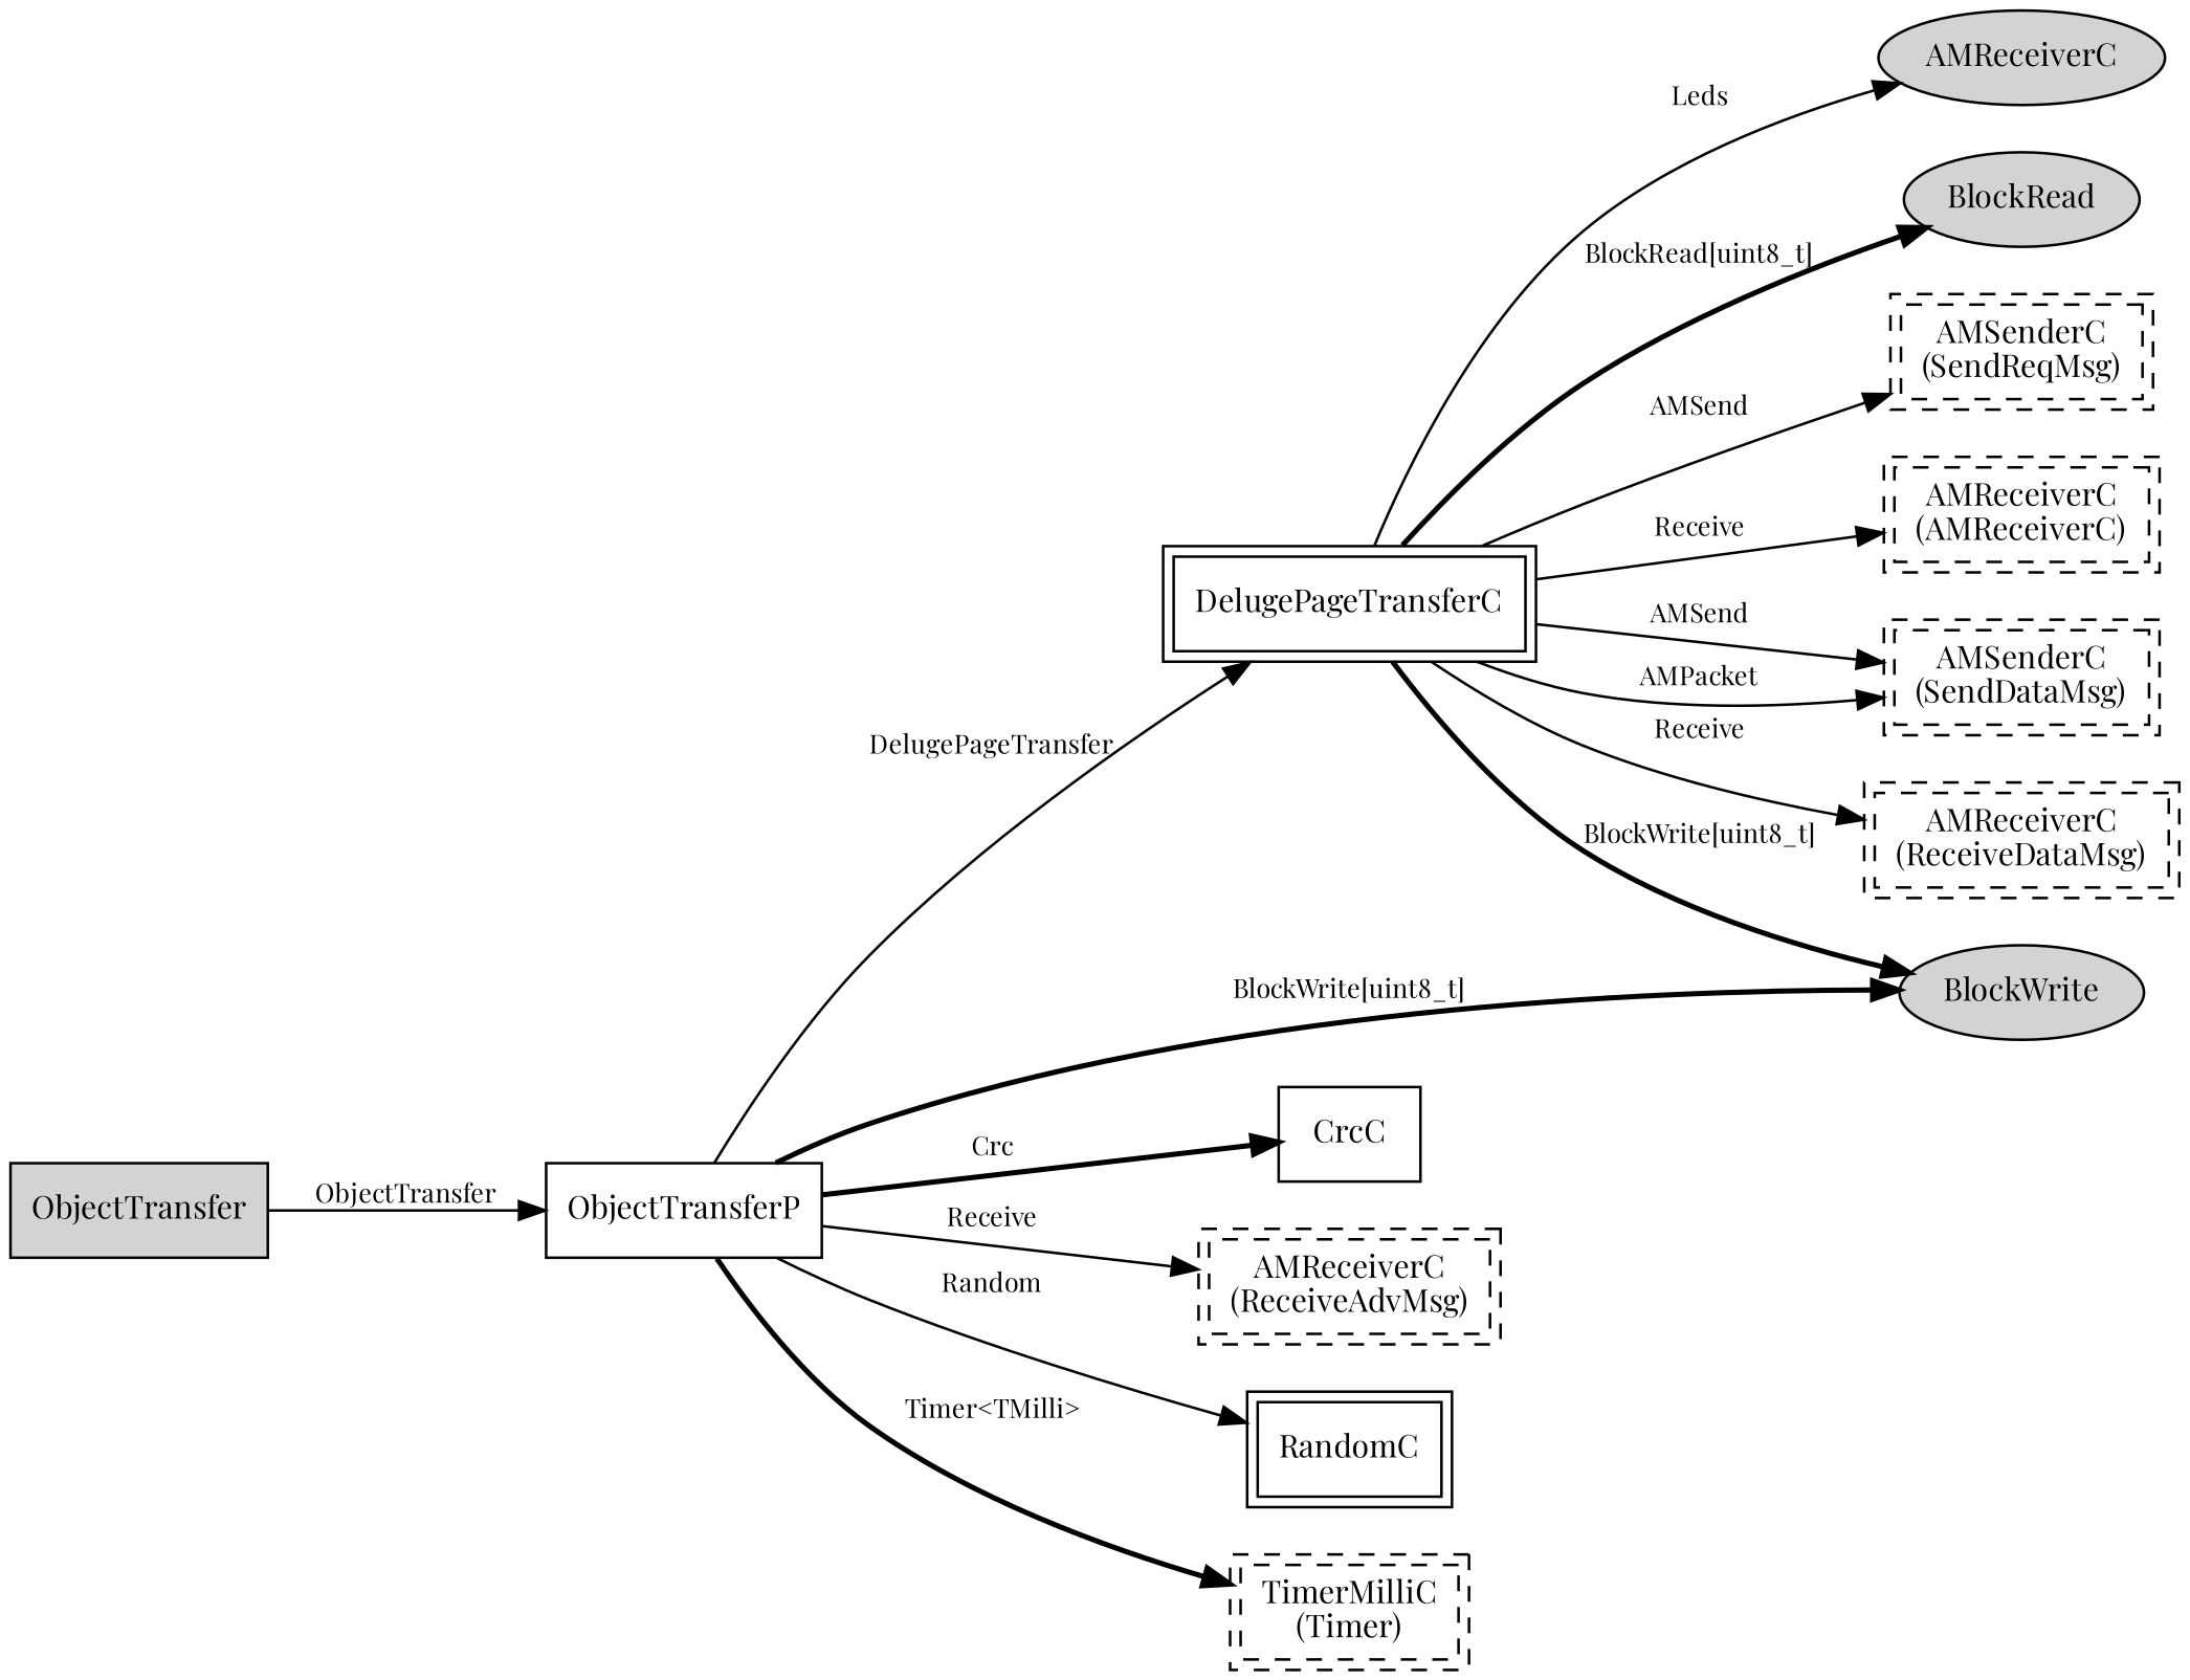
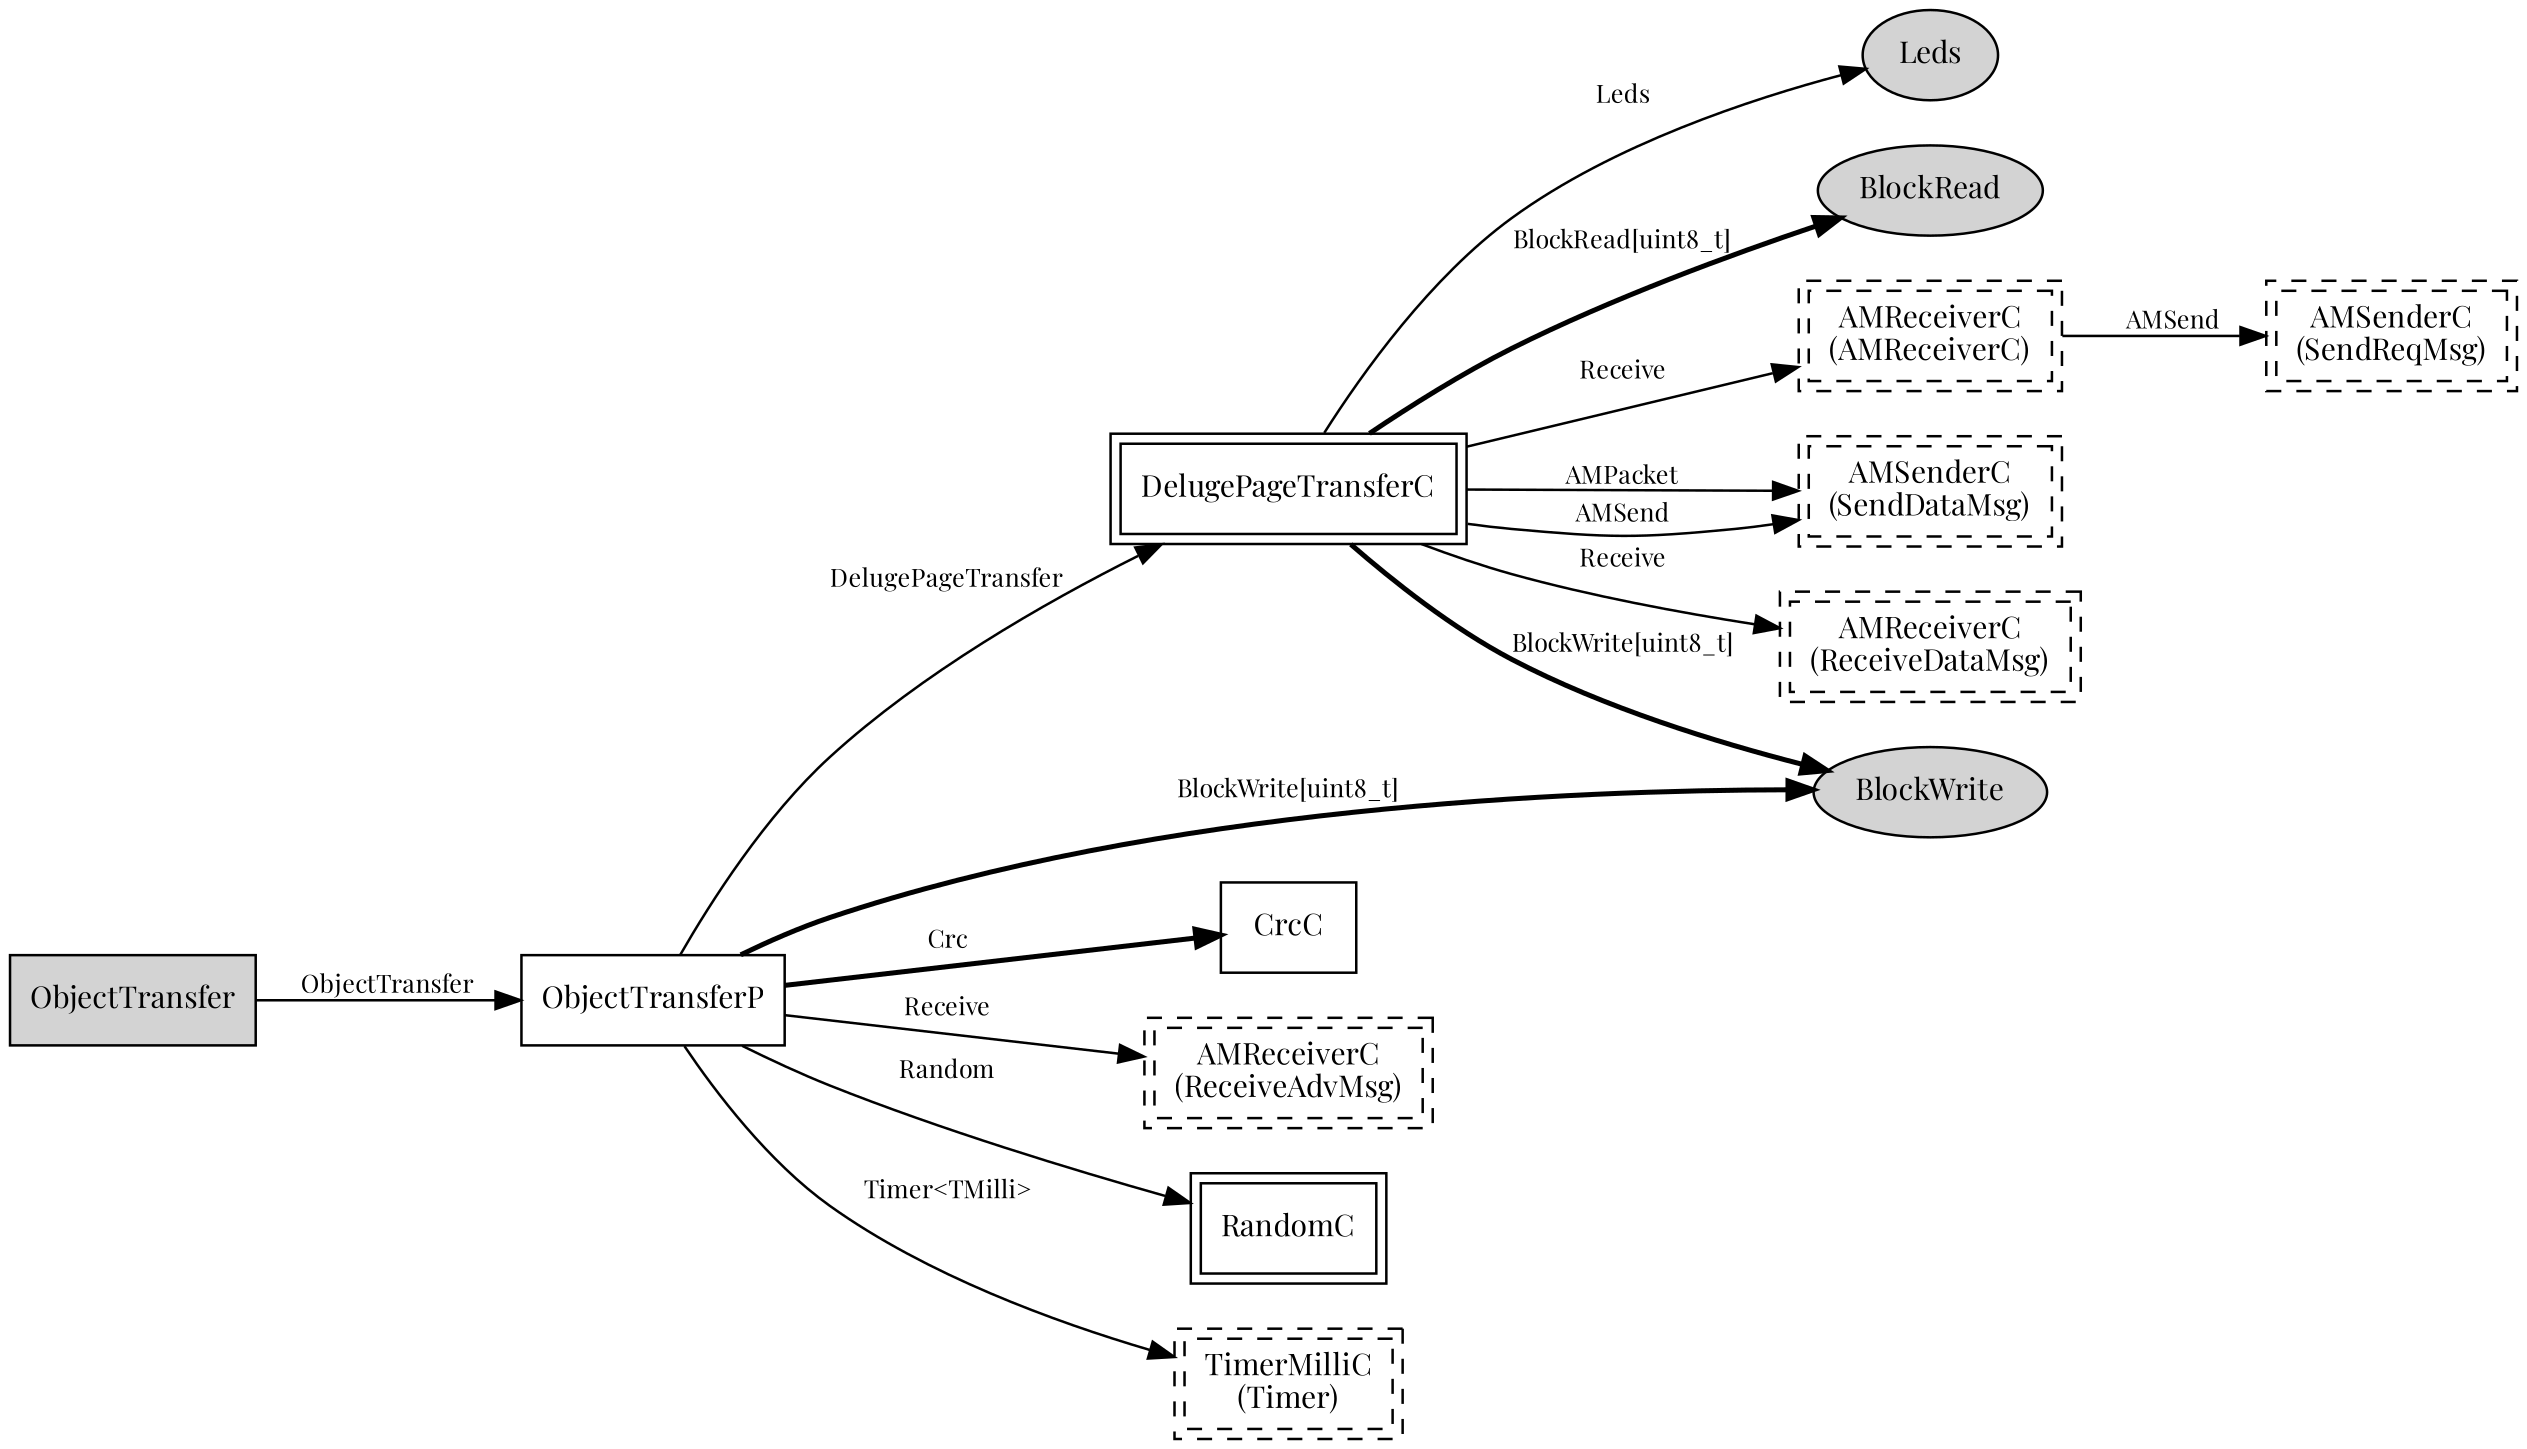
  digraph {
    fontname="Playfair Display"
    rankdir=LR
    node [fontname="Playfair Display" fontsize=12 shape=box style=dashed peripheries=2]
    edge [fontname="Playfair Display" fontsize=10]
    n1 [label=ObjectTransfer style=filled peripheries=""]
    ObjectTransferP [style="" peripheries=""]
    DelugePageTransferC [style=""]
    n4 [label=BlockWrite shape=ellipse style=filled peripheries=""]
    CrcC [style="" peripheries=""]
    n6 [label="AMReceiverC\n(ReceiveAdvMsg)"]
    RandomC [style=""]
    n8 [label="TimerMilliC\n(Timer)"]
    n9 [label=BlockRead shape=ellipse style=filled peripheries=""]
    n10 [label="AMSenderC\n(SendReqMsg)"]
    n11 [label="AMReceiverC\n(AMReceiverC)"]
    n12 [label="AMSenderC\n(SendDataMsg)"]
    n13 [label="AMReceiverC\n(ReceiveDataMsg)"]
-   n14 [label=AMReceiverC shape=ellipse style=filled peripheries=""]
+   n14 [label=Leds shape=ellipse style=filled peripheries=""]
    n1 -> ObjectTransferP [label=ObjectTransfer]
    ObjectTransferP -> DelugePageTransferC [label=DelugePageTransfer]
    ObjectTransferP -> n4 [label="BlockWrite[uint8_t]" style=bold]
    ObjectTransferP -> CrcC [label=Crc style=bold]
    ObjectTransferP -> n6 [label=Receive]
    ObjectTransferP -> RandomC [label=Random]
-   ObjectTransferP -> n8 [label="Timer<TMilli>" style=bold]
+   ObjectTransferP -> n8 [label="Timer<TMilli>"]
    DelugePageTransferC -> n4 [label="BlockWrite[uint8_t]" style=bold]
    DelugePageTransferC -> n9 [label="BlockRead[uint8_t]" style=bold]
-   DelugePageTransferC -> n10 [label=AMSend]
+   n11 -> n10 [label=AMSend]
    DelugePageTransferC -> n11 [label=Receive]
    DelugePageTransferC -> n12 [label=AMSend]
    DelugePageTransferC -> n12 [label=AMPacket]
    DelugePageTransferC -> n13 [label=Receive]
    DelugePageTransferC -> n14 [label=Leds]
  }
